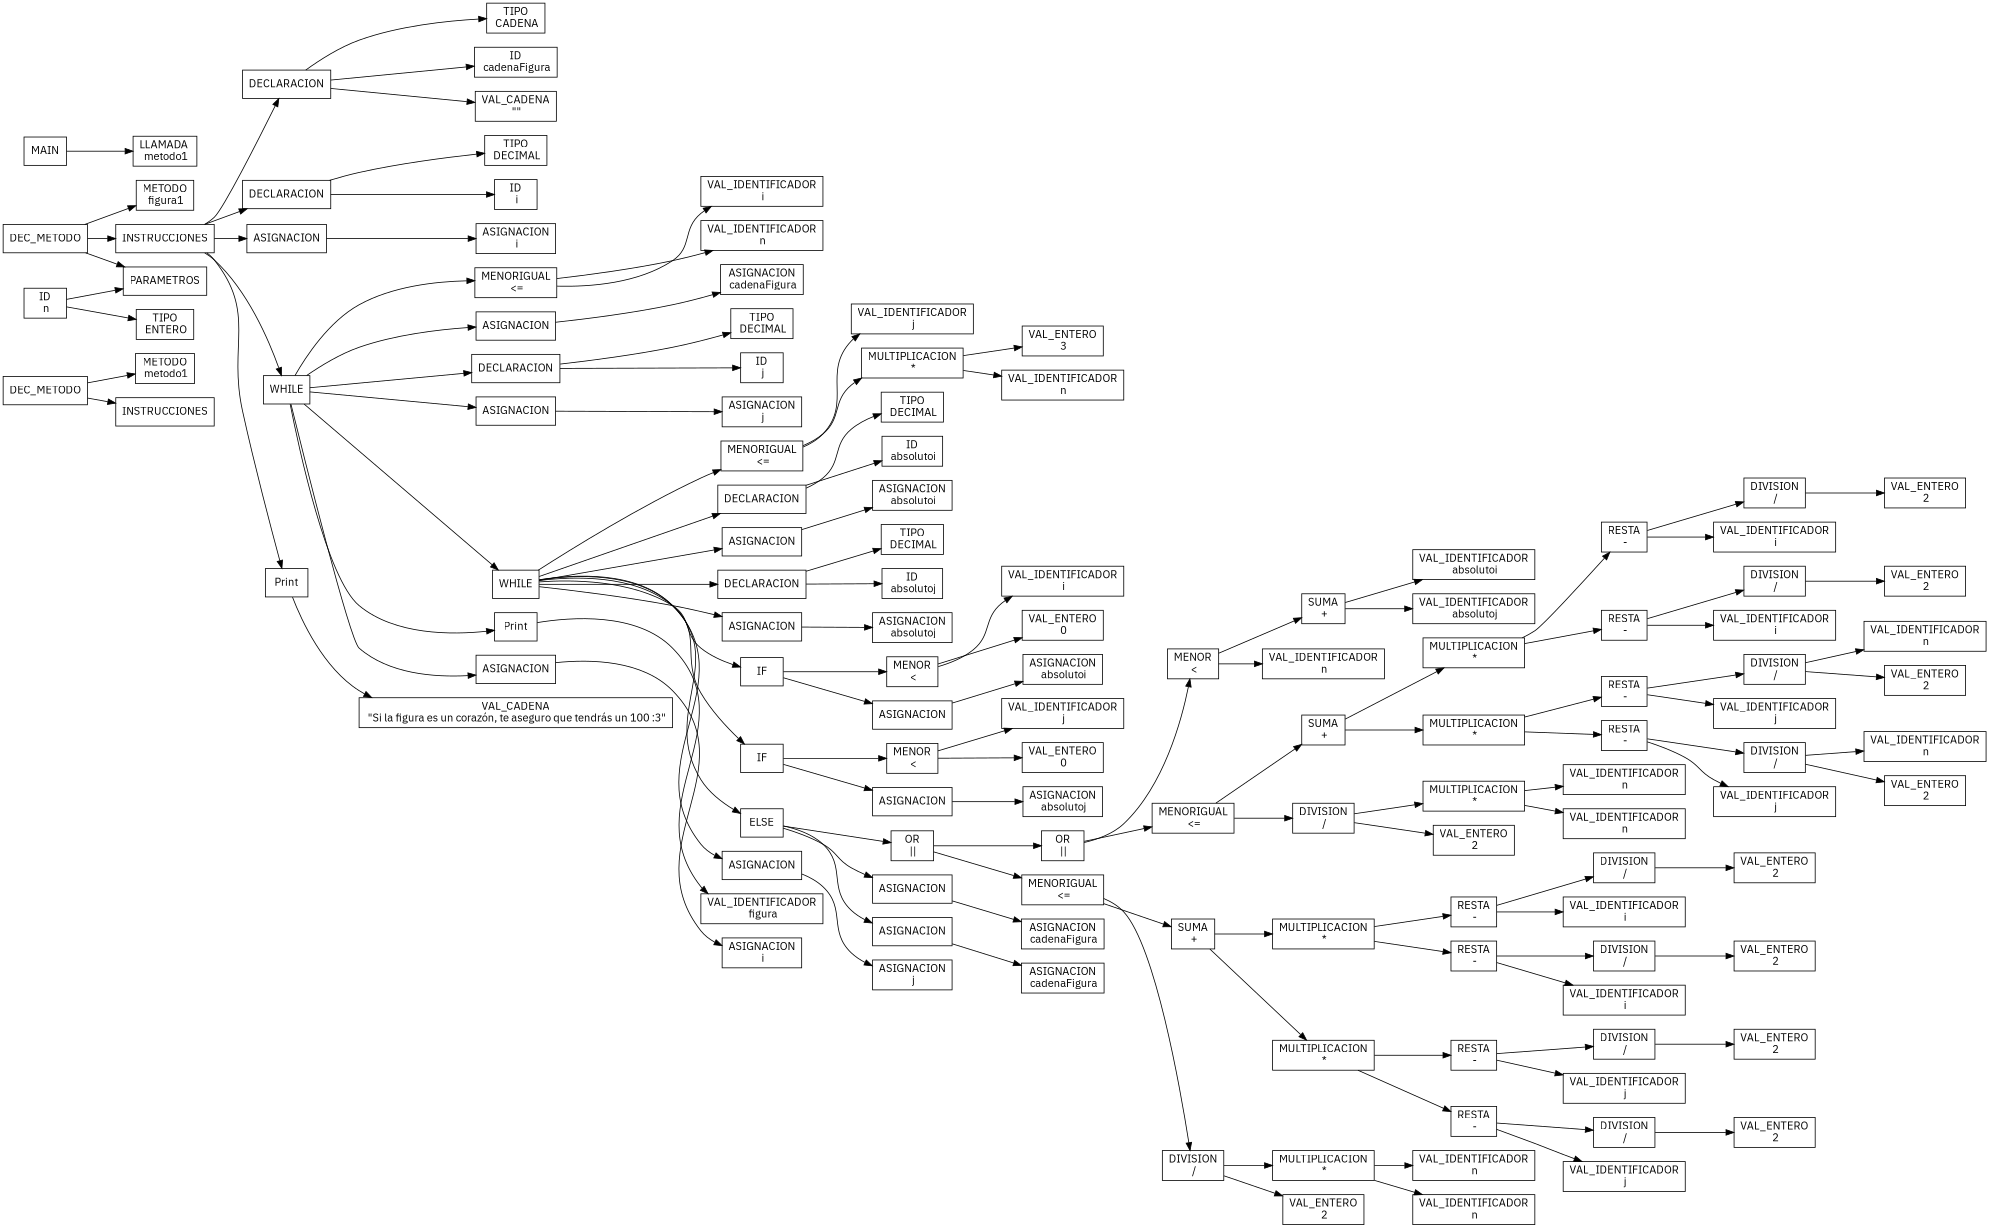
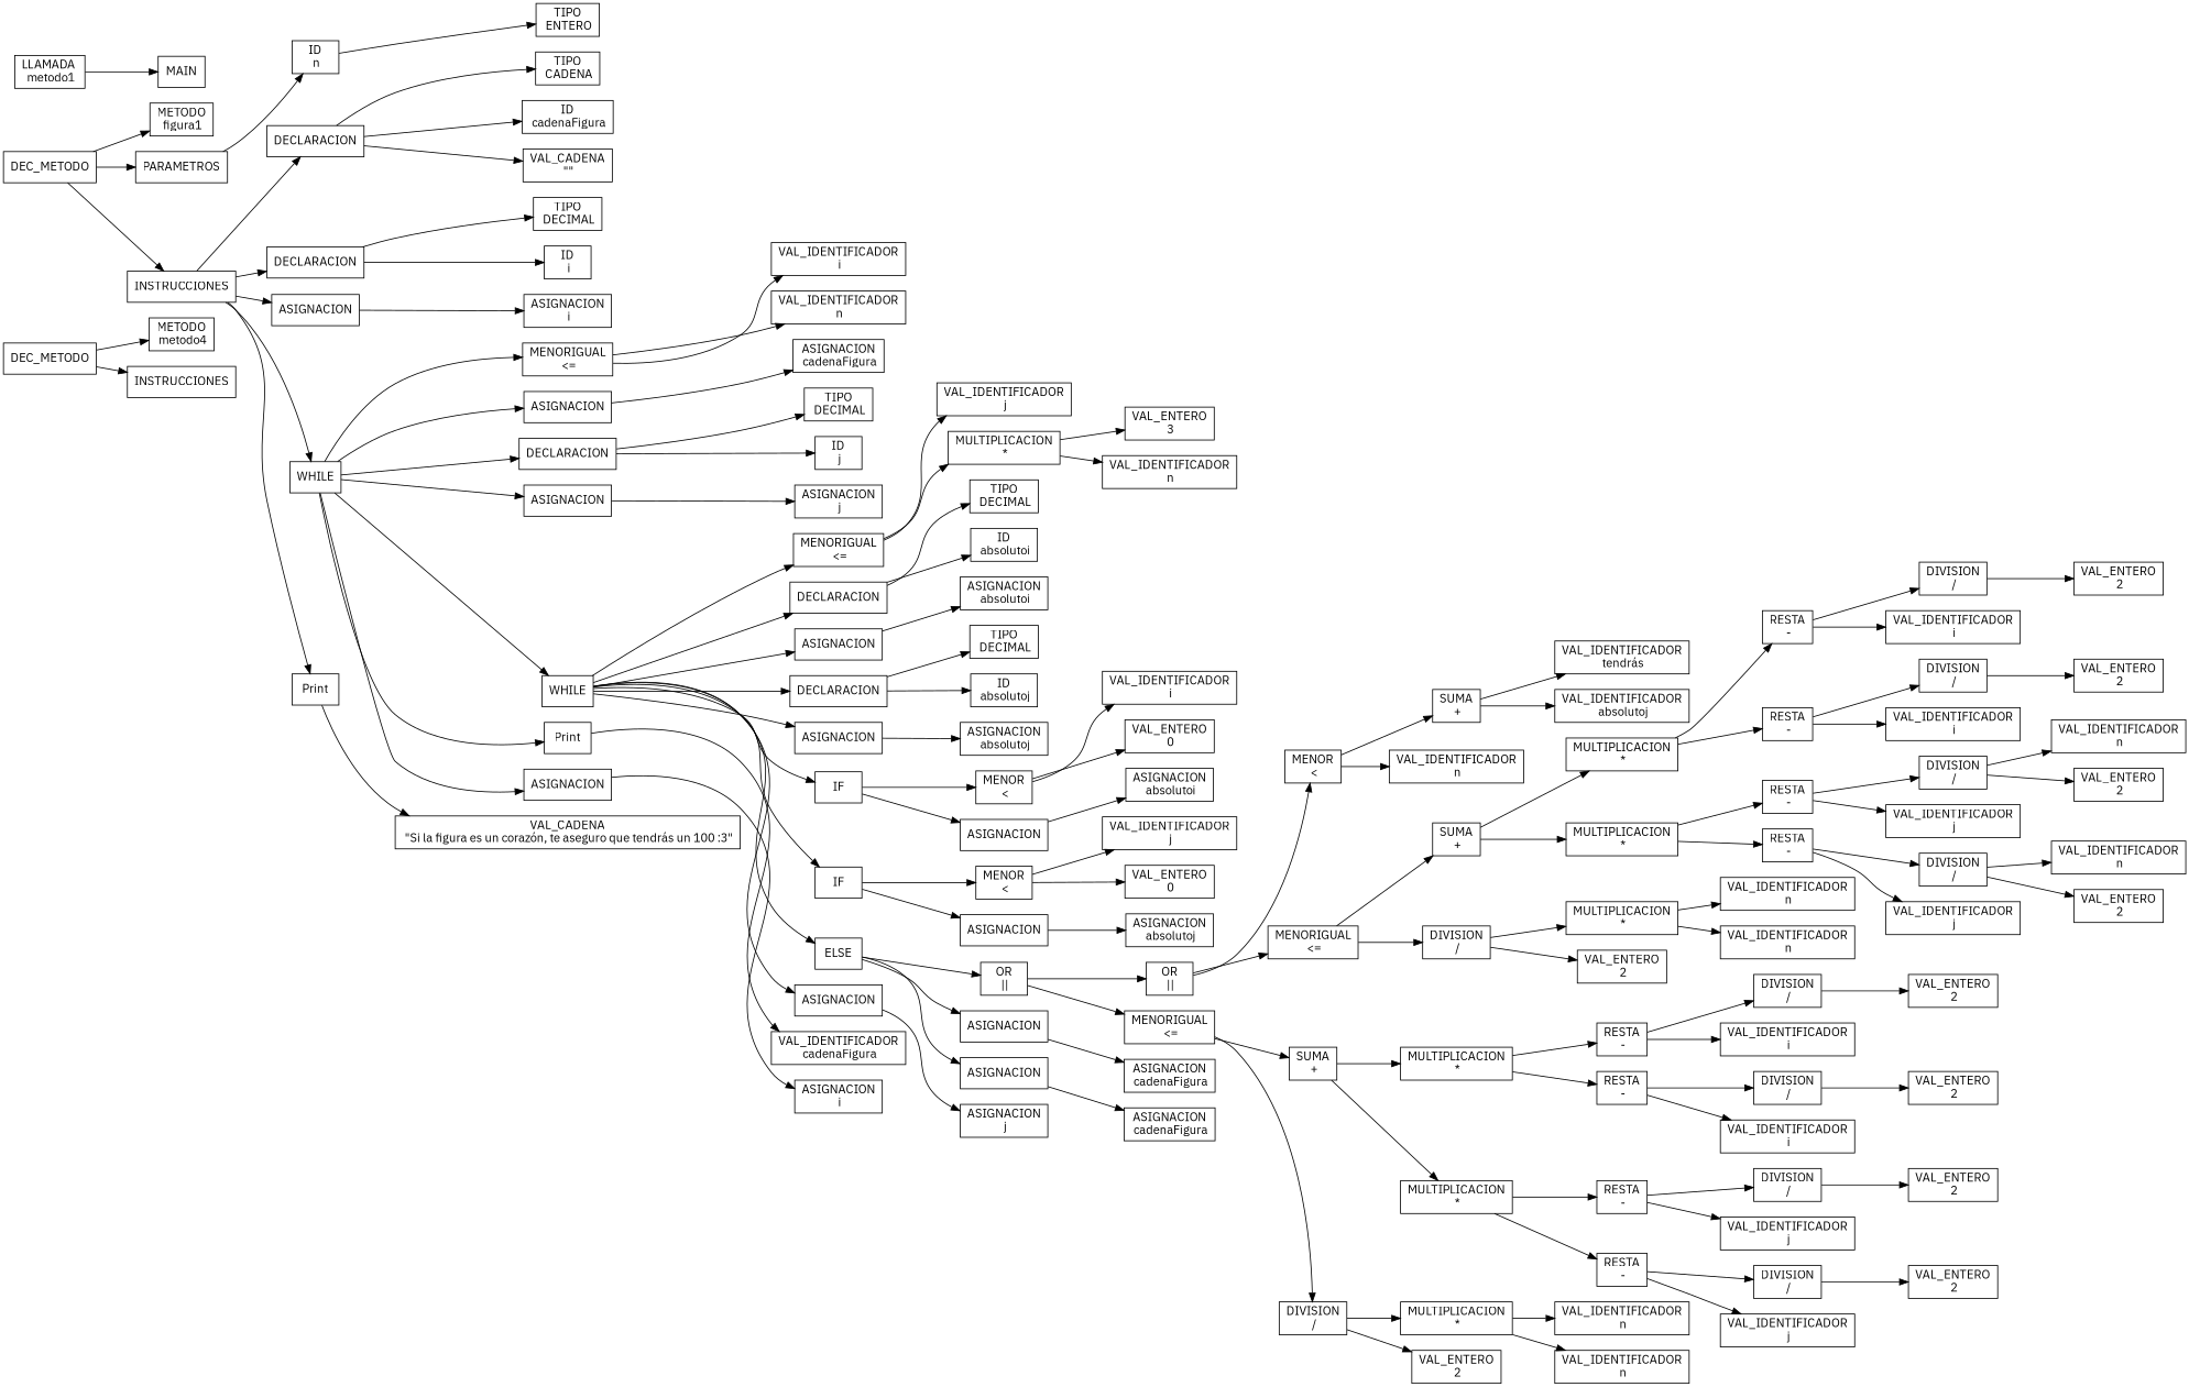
  digraph {
    fontname="IBM Plex Sans"
    rankdir=LR
    node [fontname="IBM Plex Sans" shape=box]
    edge [fontname="IBM Plex Sans"]
    n1 [label=DEC_METODO]
-   n2 [label="METODO\n metodo1"]
+   n2 [label="METODO\n metodo4"]
    n3 [label=INSTRUCCIONES]
    n4 [label=DEC_METODO]
    n5 [label="METODO\n figura1"]
    n6 [label=PARAMETROS]
    n7 [label=INSTRUCCIONES]
    n8 [label=MAIN]
    n9 [label="LLAMADA \n metodo1"]
    n10 [label="ID\n n"]
    n11 [label=DECLARACION]
    n12 [label=DECLARACION]
    n13 [label=ASIGNACION]
    n14 [label=WHILE]
    n15 [label=Print]
    n16 [label="TIPO\n ENTERO"]
    n17 [label="TIPO\n CADENA"]
    n18 [label="ID\n cadenaFigura"]
    n19 [label="VAL_CADENA\n \"\""]
    n20 [label="TIPO\n DECIMAL"]
    n21 [label="ID\n i"]
    n22 [label="ASIGNACION\n i"]
    n23 [label="MENORIGUAL\n <="]
    n24 [label=ASIGNACION]
    n25 [label=DECLARACION]
    n26 [label=ASIGNACION]
    n27 [label=WHILE]
    n28 [label=Print]
    n29 [label=ASIGNACION]
    n30 [label="VAL_CADENA\n \"Si la figura es un corazón, te aseguro que tendrás un 100 :3\""]
    n31 [label="VAL_IDENTIFICADOR\n i"]
    n32 [label="VAL_IDENTIFICADOR\n n"]
    n33 [label="ASIGNACION\n cadenaFigura"]
    n34 [label="TIPO\n DECIMAL"]
    n35 [label="ID\n j"]
    n36 [label="ASIGNACION\n j"]
    n37 [label="MENORIGUAL\n <="]
    n38 [label=DECLARACION]
    n39 [label=ASIGNACION]
    n40 [label=DECLARACION]
    n41 [label=ASIGNACION]
    n42 [label=IF]
    n43 [label=IF]
    n44 [label=ELSE]
    n45 [label=ASIGNACION]
-   n46 [label="VAL_IDENTIFICADOR\n figura"]
+   n46 [label="VAL_IDENTIFICADOR\n cadenaFigura"]
    n47 [label="ASIGNACION\n i"]
    n48 [label="VAL_IDENTIFICADOR\n j"]
    n49 [label="MULTIPLICACION\n *"]
    n50 [label="TIPO\n DECIMAL"]
    n51 [label="ID\n absolutoi"]
    n52 [label="ASIGNACION\n absolutoi"]
    n53 [label="TIPO\n DECIMAL"]
    n54 [label="ID\n absolutoj"]
    n55 [label="ASIGNACION\n absolutoj"]
    n56 [label="MENOR\n <"]
    n57 [label=ASIGNACION]
    n58 [label="MENOR\n <"]
    n59 [label=ASIGNACION]
    n60 [label="OR\n ||"]
    n61 [label=ASIGNACION]
    n62 [label=ASIGNACION]
    n63 [label="ASIGNACION\n j"]
    n64 [label="VAL_ENTERO\n 3"]
    n65 [label="VAL_IDENTIFICADOR\n n"]
    n66 [label="VAL_IDENTIFICADOR\n i"]
    n67 [label="VAL_ENTERO\n 0"]
    n68 [label="ASIGNACION\n absolutoi"]
    n69 [label="VAL_IDENTIFICADOR\n j"]
    n70 [label="VAL_ENTERO\n 0"]
    n71 [label="ASIGNACION\n absolutoj"]
    n72 [label="OR\n ||"]
    n73 [label="MENORIGUAL\n <="]
    n74 [label="ASIGNACION\n cadenaFigura"]
    n75 [label="ASIGNACION\n cadenaFigura"]
    n76 [label="MENOR\n <"]
    n77 [label="MENORIGUAL\n <="]
    n78 [label="SUMA\n +"]
    n79 [label="DIVISION\n /"]
    n80 [label="SUMA\n +"]
    n81 [label="VAL_IDENTIFICADOR\n n"]
    n82 [label="SUMA\n +"]
    n83 [label="DIVISION\n /"]
-   n84 [label="VAL_IDENTIFICADOR\n absolutoi"]
+   n84 [label="VAL_IDENTIFICADOR\n tendrás"]
    n85 [label="VAL_IDENTIFICADOR\n absolutoj"]
    n86 [label="MULTIPLICACION\n *"]
    n87 [label="MULTIPLICACION\n *"]
    n88 [label="MULTIPLICACION\n *"]
    n89 [label="VAL_ENTERO\n 2"]
    n90 [label="RESTA\n -"]
    n91 [label="RESTA\n -"]
    n92 [label="RESTA\n -"]
    n93 [label="RESTA\n -"]
    n94 [label="DIVISION\n /"]
    n95 [label="VAL_IDENTIFICADOR\n i"]
    n96 [label="DIVISION\n /"]
    n97 [label="VAL_IDENTIFICADOR\n i"]
    n98 [label="VAL_ENTERO\n 2"]
    n99 [label="VAL_ENTERO\n 2"]
    n100 [label="DIVISION\n /"]
    n101 [label="VAL_IDENTIFICADOR\n j"]
    n102 [label="DIVISION\n /"]
    n103 [label="VAL_IDENTIFICADOR\n j"]
    n104 [label="VAL_IDENTIFICADOR\n n"]
    n105 [label="VAL_ENTERO\n 2"]
    n106 [label="VAL_IDENTIFICADOR\n n"]
    n107 [label="VAL_ENTERO\n 2"]
    n108 [label="VAL_IDENTIFICADOR\n n"]
    n109 [label="VAL_IDENTIFICADOR\n n"]
    n110 [label="MULTIPLICACION\n *"]
    n111 [label="MULTIPLICACION\n *"]
    n112 [label="MULTIPLICACION\n *"]
    n113 [label="VAL_ENTERO\n 2"]
    n114 [label="RESTA\n -"]
    n115 [label="RESTA\n -"]
    n116 [label="RESTA\n -"]
    n117 [label="RESTA\n -"]
    n118 [label="DIVISION\n /"]
    n119 [label="VAL_IDENTIFICADOR\n i"]
    n120 [label="DIVISION\n /"]
    n121 [label="VAL_IDENTIFICADOR\n i"]
    n122 [label="VAL_ENTERO\n 2"]
    n123 [label="VAL_ENTERO\n 2"]
    n124 [label="DIVISION\n /"]
    n125 [label="VAL_IDENTIFICADOR\n j"]
    n126 [label="DIVISION\n /"]
    n127 [label="VAL_IDENTIFICADOR\n j"]
    n128 [label="VAL_ENTERO\n 2"]
    n129 [label="VAL_ENTERO\n 2"]
    n130 [label="VAL_IDENTIFICADOR\n n"]
    n131 [label="VAL_IDENTIFICADOR\n n"]
    n1 -> n2
    n1 -> n3
    n4 -> n5
    n4 -> n6
    n4 -> n7
-   n10 -> n6
+   n6 -> n10
    n7 -> n11
    n7 -> n12
    n7 -> n13
    n7 -> n14
    n7 -> n15
-   n8 -> n9
+   n9 -> n8
    n10 -> n16
    n11 -> n17
    n11 -> n18
    n11 -> n19
    n12 -> n20
    n12 -> n21
    n13 -> n22
    n14 -> n23
    n14 -> n24
    n14 -> n25
    n14 -> n26
    n14 -> n27
    n14 -> n28
    n14 -> n29
    n15 -> n30
    n23 -> n31
    n23 -> n32
    n24 -> n33
    n25 -> n34
    n25 -> n35
    n26 -> n36
    n27 -> n37
    n27 -> n38
    n27 -> n39
    n27 -> n40
    n27 -> n41
    n27 -> n42
    n27 -> n43
    n27 -> n44
    n27 -> n45
    n28 -> n46
    n29 -> n47
    n37 -> n48
    n37 -> n49
    n38 -> n50
    n38 -> n51
    n39 -> n52
    n40 -> n53
    n40 -> n54
    n41 -> n55
    n42 -> n56
    n42 -> n57
    n43 -> n58
    n43 -> n59
    n44 -> n60
    n44 -> n61
    n44 -> n62
    n45 -> n63
    n49 -> n64
    n49 -> n65
    n56 -> n66
    n56 -> n67
    n57 -> n68
    n58 -> n69
    n58 -> n70
    n59 -> n71
    n60 -> n72
    n60 -> n73
    n61 -> n74
    n62 -> n75
    n72 -> n76
    n72 -> n77
    n73 -> n78
    n73 -> n79
    n76 -> n80
    n76 -> n81
    n77 -> n82
    n77 -> n83
    n78 -> n110
    n78 -> n111
    n79 -> n112
    n79 -> n113
    n80 -> n84
    n80 -> n85
    n82 -> n86
    n82 -> n87
    n83 -> n88
    n83 -> n89
    n86 -> n90
    n86 -> n91
    n87 -> n92
    n87 -> n93
    n88 -> n108
    n88 -> n109
    n90 -> n94
    n90 -> n95
    n91 -> n96
    n91 -> n97
    n92 -> n100
    n92 -> n101
    n93 -> n102
    n93 -> n103
    n94 -> n98
    n96 -> n99
    n100 -> n104
    n100 -> n105
    n102 -> n106
    n102 -> n107
    n110 -> n114
    n110 -> n115
    n111 -> n116
    n111 -> n117
    n112 -> n130
    n112 -> n131
    n114 -> n118
    n114 -> n119
    n115 -> n120
    n115 -> n121
    n116 -> n124
    n116 -> n125
    n117 -> n126
    n117 -> n127
    n118 -> n122
    n120 -> n123
    n124 -> n128
    n126 -> n129
  }
